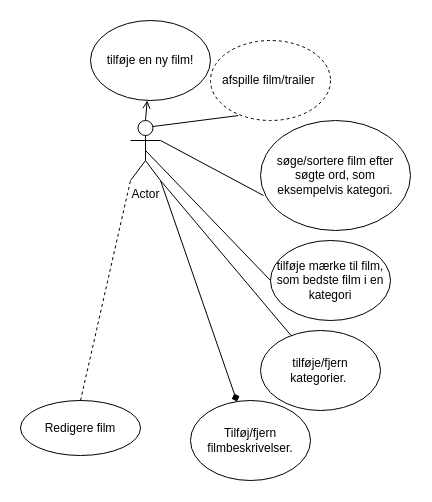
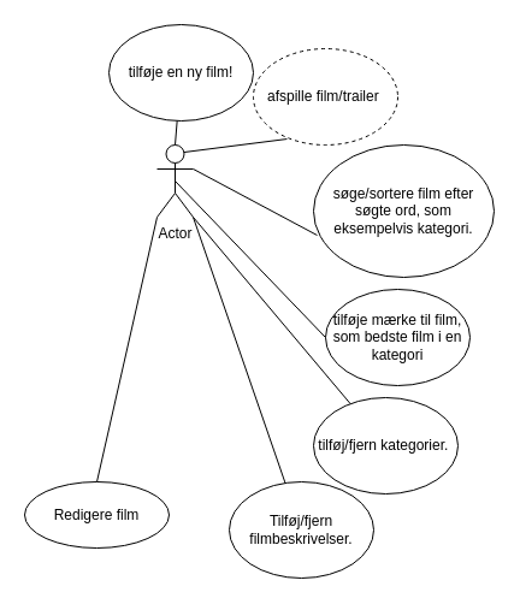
  <mxCell id="0" />
  <mxCell id="1" parent="0" />
  <mxCell id="2" value="Actor" style="shape=umlActor;verticalLabelPosition=bottom;verticalAlign=top;html=1;outlineConnect=0;" parent="1" vertex="1"><mxGeometry x="130" y="120" width="30" height="60" as="geometry" /></mxCell>
  <mxCell id="3" value="Tilføj/fjern filmbeskrivelser." style="ellipse;whiteSpace=wrap;html=1;" parent="1" vertex="1"><mxGeometry x="190" y="400" width="120" height="80" as="geometry" /></mxCell>
- <mxCell id="4" value="tilføje/fjern kategorier.&amp;nbsp;" style="ellipse;whiteSpace=wrap;html=1;" parent="1" vertex="1"><mxGeometry x="260" y="330" width="120" height="80" as="geometry" /></mxCell>
+ <mxCell id="4" value="tilføj/fjern kategorier.&amp;nbsp;" style="ellipse;whiteSpace=wrap;html=1;" parent="1" vertex="1"><mxGeometry x="260" y="330" width="120" height="80" as="geometry" /></mxCell>
  <mxCell id="5" value="tilføje mærke til film, som bedste film i en kategori" style="ellipse;whiteSpace=wrap;html=1;" parent="1" vertex="1"><mxGeometry x="270" y="240" width="120" height="80" as="geometry" /></mxCell>
  <mxCell id="6" value="søge/sortere film efter søgte ord, som eksempelvis kategori.&lt;br&gt;" style="ellipse;whiteSpace=wrap;html=1;" parent="1" vertex="1"><mxGeometry x="260" y="120" width="150" height="110" as="geometry" /></mxCell>
  <mxCell id="7" value="afspille film/trailer&amp;nbsp;" style="ellipse;whiteSpace=wrap;html=1;dashed=1;" parent="1" vertex="1"><mxGeometry x="210" y="40" width="120" height="80" as="geometry" /></mxCell>
  <mxCell id="8" value="tilføje en ny film!&lt;br&gt;" style="ellipse;whiteSpace=wrap;html=1;" parent="1" vertex="1"><mxGeometry x="90" y="20" width="120" height="80" as="geometry" /></mxCell>
- <mxCell id="9" value="" style="endArrow=diamond;html=1;rounded=0;exitX=1;exitY=1;exitDx=0;exitDy=0;exitPerimeter=0;" parent="1" source="2" target="3" edge="1"><mxGeometry width="50" height="50" relative="1" as="geometry"><mxPoint x="320" y="360" as="sourcePoint" /><mxPoint x="370" y="310" as="targetPoint" /></mxGeometry></mxCell>
+ <mxCell id="9" value="" style="endArrow=none;html=1;rounded=0;exitX=1;exitY=1;exitDx=0;exitDy=0;exitPerimeter=0;" parent="1" source="2" target="3" edge="1"><mxGeometry width="50" height="50" relative="1" as="geometry"><mxPoint x="320" y="360" as="sourcePoint" /><mxPoint x="370" y="310" as="targetPoint" /></mxGeometry></mxCell>
  <mxCell id="10" value="" style="endArrow=none;html=1;rounded=0;exitX=1;exitY=1;exitDx=0;exitDy=0;exitPerimeter=0;" parent="1" source="2" target="4" edge="1"><mxGeometry width="50" height="50" relative="1" as="geometry"><mxPoint x="320" y="360" as="sourcePoint" /><mxPoint x="370" y="310" as="targetPoint" /></mxGeometry></mxCell>
  <mxCell id="11" value="" style="endArrow=none;html=1;rounded=0;exitX=0.5;exitY=0.5;exitDx=0;exitDy=0;exitPerimeter=0;entryX=0;entryY=0.5;entryDx=0;entryDy=0;" parent="1" source="2" target="5" edge="1"><mxGeometry width="50" height="50" relative="1" as="geometry"><mxPoint x="320" y="360" as="sourcePoint" /><mxPoint x="370" y="310" as="targetPoint" /></mxGeometry></mxCell>
  <mxCell id="12" value="" style="endArrow=none;html=1;rounded=0;exitX=1;exitY=0.333;exitDx=0;exitDy=0;exitPerimeter=0;entryX=0.02;entryY=0.682;entryDx=0;entryDy=0;entryPerimeter=0;" parent="1" source="2" target="6" edge="1"><mxGeometry width="50" height="50" relative="1" as="geometry"><mxPoint x="320" y="360" as="sourcePoint" /><mxPoint x="370" y="310" as="targetPoint" /></mxGeometry></mxCell>
  <mxCell id="13" value="" style="endArrow=none;html=1;rounded=0;exitX=0.75;exitY=0.1;exitDx=0;exitDy=0;exitPerimeter=0;entryX=0.233;entryY=0.938;entryDx=0;entryDy=0;entryPerimeter=0;" parent="1" source="2" target="7" edge="1"><mxGeometry width="50" height="50" relative="1" as="geometry"><mxPoint x="320" y="360" as="sourcePoint" /><mxPoint x="370" y="310" as="targetPoint" /></mxGeometry></mxCell>
- <mxCell id="14" value="" style="endArrow=open;html=1;rounded=0;exitX=0.5;exitY=0;exitDx=0;exitDy=0;exitPerimeter=0;" parent="1" source="2" target="8" edge="1"><mxGeometry width="50" height="50" relative="1" as="geometry"><mxPoint x="320" y="360" as="sourcePoint" /><mxPoint x="370" y="310" as="targetPoint" /></mxGeometry></mxCell>
+ <mxCell id="14" value="" style="endArrow=none;html=1;rounded=0;exitX=0.5;exitY=0;exitDx=0;exitDy=0;exitPerimeter=0;" parent="1" source="2" target="8" edge="1"><mxGeometry width="50" height="50" relative="1" as="geometry"><mxPoint x="320" y="360" as="sourcePoint" /><mxPoint x="370" y="310" as="targetPoint" /></mxGeometry></mxCell>
  <mxCell id="15" value="Redigere film" style="ellipse;whiteSpace=wrap;html=1;" vertex="1" parent="1"><mxGeometry x="20" y="400" width="120" height="55" as="geometry" /></mxCell>
- <mxCell id="16" value="" style="endArrow=none;html=1;rounded=0;exitX=0.5;exitY=0;exitDx=0;exitDy=0;entryX=0;entryY=1;entryDx=0;entryDy=0;entryPerimeter=0;dashed=1;" edge="1" parent="1" source="15" target="2"><mxGeometry width="50" height="50" relative="1" as="geometry"><mxPoint x="320" y="410" as="sourcePoint" /><mxPoint x="370" y="360" as="targetPoint" /></mxGeometry></mxCell>
+ <mxCell id="16" value="" style="endArrow=none;html=1;rounded=0;exitX=0.5;exitY=0;exitDx=0;exitDy=0;entryX=0;entryY=1;entryDx=0;entryDy=0;entryPerimeter=0;" edge="1" parent="1" source="15" target="2"><mxGeometry width="50" height="50" relative="1" as="geometry"><mxPoint x="320" y="410" as="sourcePoint" /><mxPoint x="370" y="360" as="targetPoint" /></mxGeometry></mxCell>
